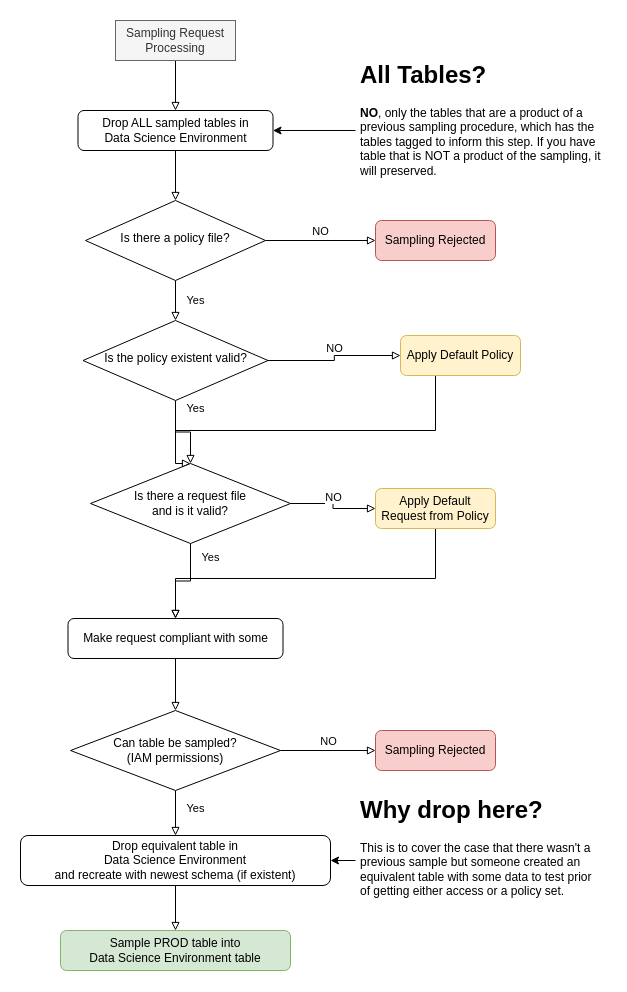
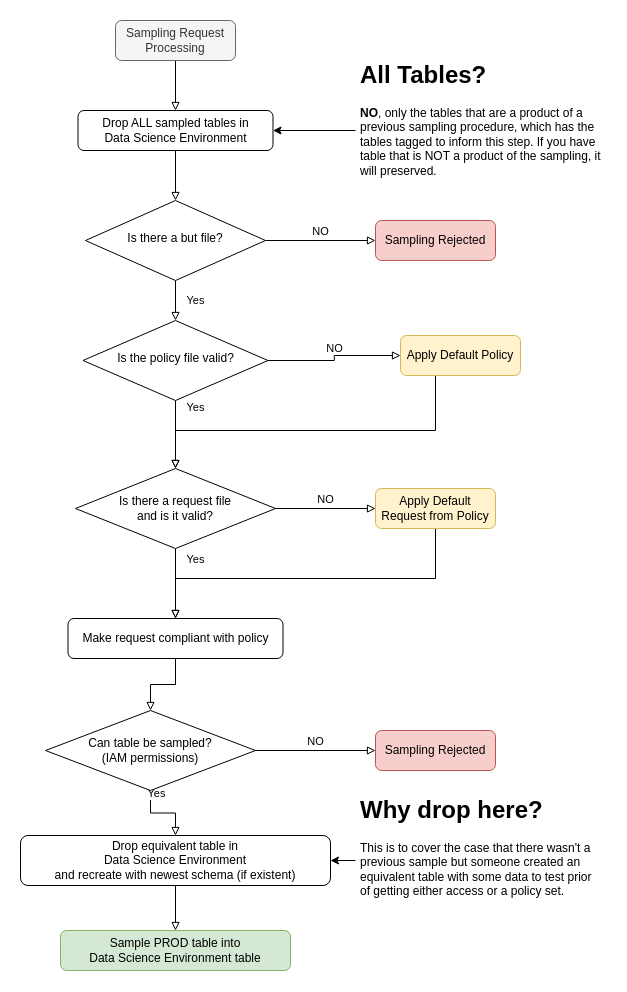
  <mxCell id="0" />
  <mxCell id="1" parent="0" />
  <mxCell id="2" style="edgeStyle=orthogonalEdgeStyle;rounded=0;orthogonalLoop=1;jettySize=auto;html=1;endArrow=block;endFill=0;endSize=6;" edge="1" parent="1" source="3" target="27"><mxGeometry relative="1" as="geometry" /></mxCell>
- <mxCell id="3" value="Sampling Request Processing" style="whiteSpace=wrap;html=1;fontSize=12;glass=0;strokeWidth=1;shadow=0;fillColor=#f5f5f5;fontColor=#333333;strokeColor=#666666;rounded=0;" vertex="1" parent="1"><mxGeometry x="115" y="20" width="120" height="40" as="geometry" /></mxCell>
+ <mxCell id="3" value="Sampling Request Processing" style="rounded=1;whiteSpace=wrap;html=1;fontSize=12;glass=0;strokeWidth=1;shadow=0;fillColor=#f5f5f5;fontColor=#333333;strokeColor=#666666;" vertex="1" parent="1"><mxGeometry x="115" y="20" width="120" height="40" as="geometry" /></mxCell>
  <mxCell id="4" value="Yes" style="rounded=0;html=1;jettySize=auto;orthogonalLoop=1;fontSize=11;endArrow=block;endFill=0;endSize=6;strokeWidth=1;shadow=0;labelBackgroundColor=none;edgeStyle=orthogonalEdgeStyle;" edge="1" parent="1" source="6" target="9"><mxGeometry y="20" relative="1" as="geometry"><mxPoint as="offset" /></mxGeometry></mxCell>
  <mxCell id="5" value="NO" style="edgeStyle=orthogonalEdgeStyle;rounded=0;orthogonalLoop=1;jettySize=auto;html=1;align=center;verticalAlign=bottom;endArrow=block;endFill=0;" edge="1" parent="1" source="6" target="10"><mxGeometry relative="1" as="geometry" /></mxCell>
- <mxCell id="6" value="Is there a policy file?" style="rhombus;whiteSpace=wrap;html=1;shadow=0;fontFamily=Helvetica;fontSize=12;align=center;strokeWidth=1;spacing=6;spacingTop=-4;" vertex="1" parent="1"><mxGeometry x="85" y="200" width="180" height="80" as="geometry" /></mxCell>
+ <mxCell id="6" value="Is there a but file?" style="rhombus;whiteSpace=wrap;html=1;shadow=0;fontFamily=Helvetica;fontSize=12;align=center;strokeWidth=1;spacing=6;spacingTop=-4;" vertex="1" parent="1"><mxGeometry x="85" y="200" width="180" height="80" as="geometry" /></mxCell>
  <mxCell id="7" value="Yes" style="rounded=0;html=1;jettySize=auto;orthogonalLoop=1;fontSize=11;endArrow=block;endFill=0;endSize=6;strokeWidth=1;shadow=0;labelBackgroundColor=none;edgeStyle=orthogonalEdgeStyle;" edge="1" parent="1" source="9" target="14"><mxGeometry x="-0.8" y="20" relative="1" as="geometry"><mxPoint as="offset" /><mxPoint x="205" y="470" as="targetPoint" /></mxGeometry></mxCell>
  <mxCell id="8" value="NO" style="edgeStyle=orthogonalEdgeStyle;rounded=0;orthogonalLoop=1;jettySize=auto;html=1;endArrow=block;endFill=0;verticalAlign=bottom;" edge="1" parent="1" source="9" target="12"><mxGeometry relative="1" as="geometry" /></mxCell>
- <mxCell id="9" value="Is the policy existent valid?" style="rhombus;whiteSpace=wrap;html=1;shadow=0;fontFamily=Helvetica;fontSize=12;align=center;strokeWidth=1;spacing=6;spacingTop=-4;" vertex="1" parent="1"><mxGeometry x="82.5" y="320" width="185" height="80" as="geometry" /></mxCell>
+ <mxCell id="9" value="Is the policy file valid?" style="rhombus;whiteSpace=wrap;html=1;shadow=0;fontFamily=Helvetica;fontSize=12;align=center;strokeWidth=1;spacing=6;spacingTop=-4;" vertex="1" parent="1"><mxGeometry x="82.5" y="320" width="185" height="80" as="geometry" /></mxCell>
  <mxCell id="10" value="Sampling Rejected" style="rounded=1;whiteSpace=wrap;html=1;fontSize=12;glass=0;strokeWidth=1;shadow=0;fillColor=#f8cecc;strokeColor=#b85450;" vertex="1" parent="1"><mxGeometry x="375" y="220" width="120" height="40" as="geometry" /></mxCell>
  <mxCell id="11" style="edgeStyle=orthogonalEdgeStyle;rounded=0;orthogonalLoop=1;jettySize=auto;html=1;entryX=0.5;entryY=0;entryDx=0;entryDy=0;endArrow=block;endFill=0;endSize=6;" edge="1" parent="1" source="12" target="14"><mxGeometry relative="1" as="geometry"><Array as="points"><mxPoint x="435" y="430" /><mxPoint x="175" y="430" /></Array></mxGeometry></mxCell>
  <mxCell id="12" value="Apply Default Policy" style="rounded=1;whiteSpace=wrap;html=1;fillColor=#fff2cc;strokeColor=#d6b656;" vertex="1" parent="1"><mxGeometry x="400" y="335" width="120" height="40" as="geometry" /></mxCell>
  <mxCell id="13" value="Yes" style="edgeStyle=orthogonalEdgeStyle;rounded=0;orthogonalLoop=1;jettySize=auto;html=1;endArrow=block;endFill=0;align=center;labelPosition=right;verticalLabelPosition=middle;verticalAlign=middle;entryX=0.5;entryY=0;entryDx=0;entryDy=0;" edge="1" parent="1" source="14" target="19"><mxGeometry x="-0.692" y="20" relative="1" as="geometry"><mxPoint x="175" y="618" as="targetPoint" /><mxPoint as="offset" /></mxGeometry></mxCell>
- <mxCell id="14" value="Is there a request file &lt;br&gt;and is it valid?" style="rhombus;whiteSpace=wrap;html=1;" vertex="1" parent="1"><mxGeometry x="90" y="463" width="200" height="80" as="geometry" /></mxCell>
+ <mxCell id="14" value="Is there a request file &lt;br&gt;and is it valid?" style="rhombus;whiteSpace=wrap;html=1;" vertex="1" parent="1"><mxGeometry x="75" y="468" width="200" height="80" as="geometry" /></mxCell>
  <mxCell id="15" value="NO" style="edgeStyle=orthogonalEdgeStyle;rounded=0;orthogonalLoop=1;jettySize=auto;html=1;entryX=0;entryY=0.5;entryDx=0;entryDy=0;endArrow=block;endFill=0;verticalAlign=bottom;exitX=1;exitY=0.5;exitDx=0;exitDy=0;" edge="1" parent="1" source="14" target="17"><mxGeometry relative="1" as="geometry" /></mxCell>
  <mxCell id="16" style="edgeStyle=orthogonalEdgeStyle;rounded=0;orthogonalLoop=1;jettySize=auto;html=1;entryX=0.5;entryY=0;entryDx=0;entryDy=0;endArrow=block;endFill=0;" edge="1" parent="1" source="17" target="19"><mxGeometry relative="1" as="geometry"><mxPoint x="175" y="618" as="targetPoint" /><Array as="points"><mxPoint x="435" y="578" /><mxPoint x="175" y="578" /></Array></mxGeometry></mxCell>
  <mxCell id="17" value="Apply Default Request from Policy" style="rounded=1;whiteSpace=wrap;html=1;fillColor=#fff2cc;strokeColor=#d6b656;" vertex="1" parent="1"><mxGeometry x="375" y="488" width="120" height="40" as="geometry" /></mxCell>
  <mxCell id="18" style="edgeStyle=orthogonalEdgeStyle;rounded=0;orthogonalLoop=1;jettySize=auto;html=1;entryX=0.5;entryY=0;entryDx=0;entryDy=0;endArrow=block;endFill=0;endSize=6;" edge="1" parent="1" source="19" target="22"><mxGeometry relative="1" as="geometry" /></mxCell>
- <mxCell id="19" value="Make request compliant with some" style="rounded=1;whiteSpace=wrap;html=1;" vertex="1" parent="1"><mxGeometry x="67.5" y="618" width="215" height="40" as="geometry" /></mxCell>
+ <mxCell id="19" value="Make request compliant with policy" style="rounded=1;whiteSpace=wrap;html=1;" vertex="1" parent="1"><mxGeometry x="67.5" y="618" width="215" height="40" as="geometry" /></mxCell>
  <mxCell id="20" value="NO" style="edgeStyle=orthogonalEdgeStyle;rounded=0;orthogonalLoop=1;jettySize=auto;html=1;endArrow=block;endFill=0;endSize=6;verticalAlign=bottom;" edge="1" parent="1" source="22" target="23"><mxGeometry relative="1" as="geometry" /></mxCell>
  <mxCell id="21" value="Yes" style="edgeStyle=orthogonalEdgeStyle;rounded=0;orthogonalLoop=1;jettySize=auto;html=1;endArrow=block;endFill=0;endSize=6;" edge="1" parent="1" source="22" target="25"><mxGeometry x="-0.2" y="20" relative="1" as="geometry"><mxPoint as="offset" /></mxGeometry></mxCell>
- <mxCell id="22" value="Can table be sampled?&lt;br&gt;(IAM permissions)" style="rhombus;whiteSpace=wrap;html=1;" vertex="1" parent="1"><mxGeometry x="70" y="710" width="210" height="80" as="geometry" /></mxCell>
+ <mxCell id="22" value="Can table be sampled?&lt;br&gt;(IAM permissions)" style="rhombus;whiteSpace=wrap;html=1;" vertex="1" parent="1"><mxGeometry x="45" y="710" width="210" height="80" as="geometry" /></mxCell>
  <mxCell id="23" value="Sampling Rejected" style="rounded=1;whiteSpace=wrap;html=1;fontSize=12;glass=0;strokeWidth=1;shadow=0;fillColor=#f8cecc;strokeColor=#b85450;" vertex="1" parent="1"><mxGeometry x="375" y="730" width="120" height="40" as="geometry" /></mxCell>
  <mxCell id="24" style="edgeStyle=orthogonalEdgeStyle;rounded=0;orthogonalLoop=1;jettySize=auto;html=1;entryX=0.5;entryY=0;entryDx=0;entryDy=0;endArrow=block;endFill=0;endSize=6;" edge="1" parent="1" source="25" target="28"><mxGeometry relative="1" as="geometry" /></mxCell>
  <mxCell id="25" value="Drop equivalent table in &lt;br&gt;Data Science Environment&lt;br&gt;and recreate with newest schema (if existent)" style="rounded=1;whiteSpace=wrap;html=1;fontSize=12;glass=0;strokeWidth=1;shadow=0;" vertex="1" parent="1"><mxGeometry x="20" y="835" width="310" height="50" as="geometry" /></mxCell>
  <mxCell id="26" style="edgeStyle=orthogonalEdgeStyle;rounded=0;orthogonalLoop=1;jettySize=auto;html=1;endArrow=block;endFill=0;endSize=6;" edge="1" parent="1" source="27" target="6"><mxGeometry relative="1" as="geometry" /></mxCell>
  <mxCell id="27" value="Drop ALL sampled tables in &lt;br&gt;Data Science Environment" style="rounded=1;whiteSpace=wrap;html=1;fontSize=12;glass=0;strokeWidth=1;shadow=0;" vertex="1" parent="1"><mxGeometry x="77.5" y="110" width="195" height="40" as="geometry" /></mxCell>
  <mxCell id="28" value="Sample PROD table into&lt;br&gt;Data Science Environment table" style="rounded=1;whiteSpace=wrap;html=1;fontSize=12;glass=0;strokeWidth=1;shadow=0;fillColor=#d5e8d4;strokeColor=#82b366;" vertex="1" parent="1"><mxGeometry x="60" y="930" width="230" height="40" as="geometry" /></mxCell>
  <mxCell id="29" style="edgeStyle=orthogonalEdgeStyle;rounded=0;orthogonalLoop=1;jettySize=auto;html=1;entryX=1;entryY=0.5;entryDx=0;entryDy=0;" edge="1" parent="1" source="30" target="25"><mxGeometry relative="1" as="geometry" /></mxCell>
  <mxCell id="30" value="&lt;h1&gt;Why drop here?&lt;/h1&gt;&lt;p&gt;This is to cover the case that there wasn't a previous sample but someone created an equivalent table with some data to test prior of getting either access or a policy set.&lt;/p&gt;" style="text;html=1;strokeColor=none;fillColor=none;spacing=5;spacingTop=-20;whiteSpace=wrap;overflow=hidden;rounded=0;" vertex="1" parent="1"><mxGeometry x="355" y="790" width="250" height="140" as="geometry" /></mxCell>
  <mxCell id="31" style="edgeStyle=orthogonalEdgeStyle;rounded=0;orthogonalLoop=1;jettySize=auto;html=1;entryX=1;entryY=0.5;entryDx=0;entryDy=0;" edge="1" parent="1" source="32" target="27"><mxGeometry relative="1" as="geometry" /></mxCell>
  <mxCell id="32" value="&lt;h1&gt;All Tables?&lt;/h1&gt;&lt;p&gt;&lt;b&gt;NO&lt;/b&gt;, only the tables that are a product of a previous sampling procedure, which has the tables tagged to inform this step. If you have table that is NOT a product of the sampling, it will preserved.&lt;/p&gt;" style="text;html=1;strokeColor=none;fillColor=none;spacing=5;spacingTop=-20;whiteSpace=wrap;overflow=hidden;rounded=0;" vertex="1" parent="1"><mxGeometry x="355" y="55" width="250" height="150" as="geometry" /></mxCell>
